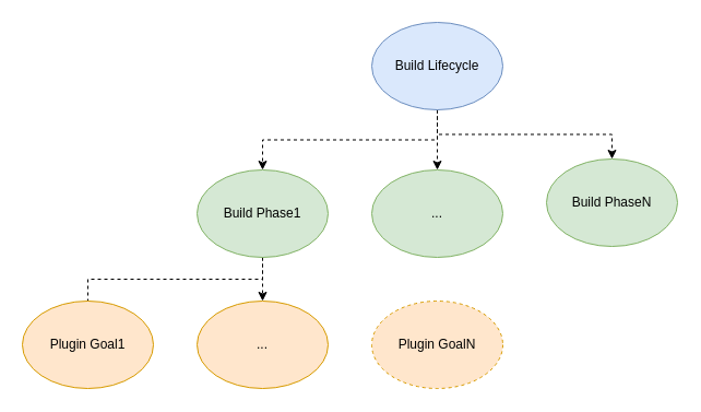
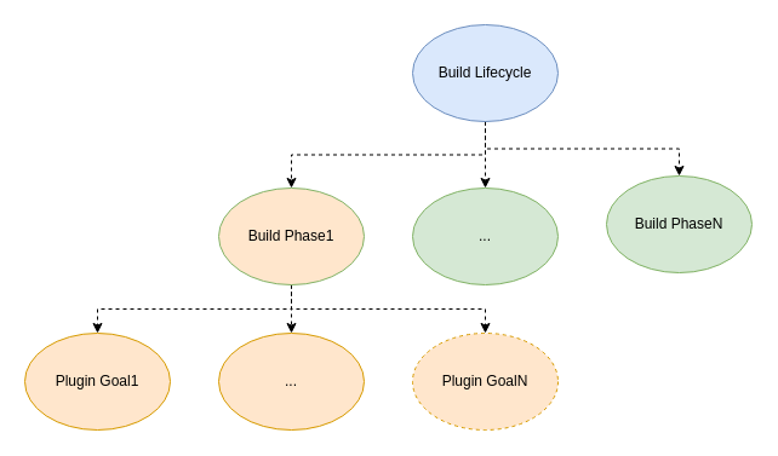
  <mxCell id="0" />
  <mxCell id="1" parent="0" />
  <mxCell id="2" style="edgeStyle=orthogonalEdgeStyle;rounded=0;orthogonalLoop=1;jettySize=auto;html=1;exitX=0.5;exitY=1;exitDx=0;exitDy=0;entryX=0.5;entryY=0;entryDx=0;entryDy=0;dashed=1;" edge="1" parent="1" source="5" target="10"><mxGeometry relative="1" as="geometry" /></mxCell>
  <mxCell id="3" style="edgeStyle=orthogonalEdgeStyle;rounded=0;orthogonalLoop=1;jettySize=auto;html=1;exitX=0.5;exitY=1;exitDx=0;exitDy=0;entryX=0.5;entryY=0;entryDx=0;entryDy=0;dashed=1;" edge="1" parent="1" source="5" target="9"><mxGeometry relative="1" as="geometry" /></mxCell>
  <mxCell id="4" style="edgeStyle=orthogonalEdgeStyle;rounded=0;orthogonalLoop=1;jettySize=auto;html=1;exitX=0.5;exitY=1;exitDx=0;exitDy=0;entryX=0.5;entryY=0;entryDx=0;entryDy=0;dashed=1;" edge="1" parent="1" source="5" target="11"><mxGeometry relative="1" as="geometry" /></mxCell>
  <mxCell id="5" value="Build Lifecycle" style="ellipse;whiteSpace=wrap;html=1;fillColor=#dae8fc;strokeColor=#6c8ebf;" vertex="1" parent="1"><mxGeometry x="340" y="20" width="120" height="80" as="geometry" /></mxCell>
  <mxCell id="6" style="edgeStyle=orthogonalEdgeStyle;rounded=0;orthogonalLoop=1;jettySize=auto;html=1;exitX=0.5;exitY=1;exitDx=0;exitDy=0;entryX=0.5;entryY=0;entryDx=0;entryDy=0;dashed=1;" edge="1" parent="1" source="9" target="13"><mxGeometry relative="1" as="geometry" /></mxCell>
- <mxCell id="7" style="edgeStyle=orthogonalEdgeStyle;rounded=0;orthogonalLoop=1;jettySize=auto;html=1;exitX=0.5;exitY=1;exitDx=0;exitDy=0;entryX=0.5;entryY=0;entryDx=0;entryDy=0;dashed=1;endArrow=none;" edge="1" parent="1" source="9" target="12"><mxGeometry relative="1" as="geometry" /></mxCell>
- <mxCell id="9" value="Build Phase1" style="ellipse;whiteSpace=wrap;html=1;fillColor=#d5e8d4;strokeColor=#82b366;" vertex="1" parent="1"><mxGeometry x="180" y="155" width="120" height="80" as="geometry" /></mxCell>
+ <mxCell id="7" style="edgeStyle=orthogonalEdgeStyle;rounded=0;orthogonalLoop=1;jettySize=auto;html=1;exitX=0.5;exitY=1;exitDx=0;exitDy=0;entryX=0.5;entryY=0;entryDx=0;entryDy=0;dashed=1;" edge="1" parent="1" source="9" target="12"><mxGeometry relative="1" as="geometry" /></mxCell>
+ <mxCell id="8" style="edgeStyle=orthogonalEdgeStyle;rounded=0;orthogonalLoop=1;jettySize=auto;html=1;exitX=0.5;exitY=1;exitDx=0;exitDy=0;dashed=1;" edge="1" parent="1" source="9" target="14"><mxGeometry relative="1" as="geometry" /></mxCell>
+ <mxCell id="9" value="Build Phase1" style="ellipse;whiteSpace=wrap;html=1;fillColor=#ffe6cc;strokeColor=#82b366;" vertex="1" parent="1"><mxGeometry x="180" y="155" width="120" height="80" as="geometry" /></mxCell>
  <mxCell id="10" value="..." style="ellipse;whiteSpace=wrap;html=1;fillColor=#d5e8d4;strokeColor=#82b366;" vertex="1" parent="1"><mxGeometry x="340" y="155" width="120" height="80" as="geometry" /></mxCell>
  <mxCell id="11" value="Build PhaseN" style="ellipse;whiteSpace=wrap;html=1;fillColor=#d5e8d4;strokeColor=#82b366;" vertex="1" parent="1"><mxGeometry x="500" y="145" width="120" height="80" as="geometry" /></mxCell>
  <mxCell id="12" value="Plugin Goal1" style="ellipse;whiteSpace=wrap;html=1;fillColor=#ffe6cc;strokeColor=#d79b00;" vertex="1" parent="1"><mxGeometry y="275" width="120" height="80" as="geometry" x="20" /></mxCell>
  <mxCell id="13" value="..." style="ellipse;whiteSpace=wrap;html=1;fillColor=#ffe6cc;strokeColor=#d79b00;" vertex="1" parent="1"><mxGeometry x="180" y="275" width="120" height="80" as="geometry" /></mxCell>
  <mxCell id="14" value="Plugin GoalN" style="ellipse;whiteSpace=wrap;html=1;fillColor=#ffe6cc;strokeColor=#d79b00;dashed=1;" vertex="1" parent="1"><mxGeometry x="340" y="275" width="120" height="80" as="geometry" /></mxCell>
